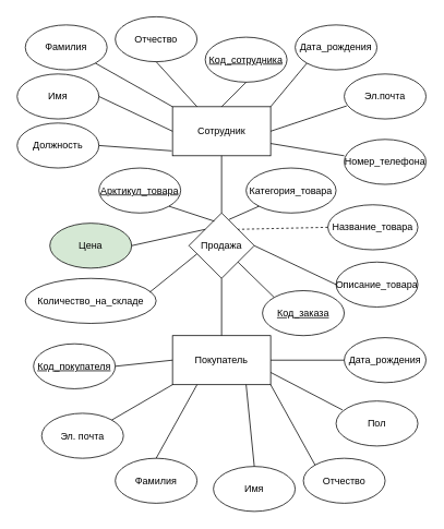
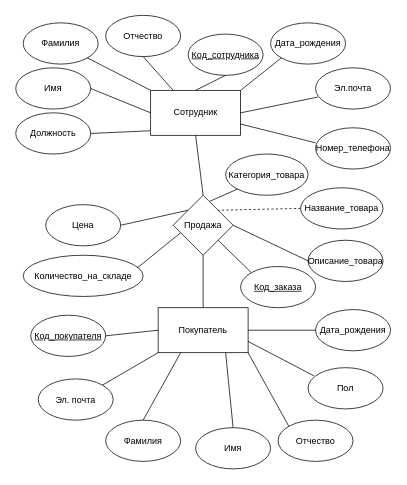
  <mxCell id="0" />
  <mxCell id="1" parent="0" />
- <mxCell id="2" value="Сотрудник" style="rounded=0;whiteSpace=wrap;html=1;" parent="1" vertex="1"><mxGeometry x="210" y="130" width="120" height="60" as="geometry" /></mxCell>
+ <mxCell id="2" value="Сотрудник" style="rounded=0;whiteSpace=wrap;html=1;" parent="1" vertex="1"><mxGeometry x="200" y="120" width="120" height="60" as="geometry" /></mxCell>
  <mxCell id="3" value="Покупатель" style="rounded=0;whiteSpace=wrap;html=1;" parent="1" vertex="1"><mxGeometry x="210" y="410" width="120" height="60" as="geometry" /></mxCell>
  <mxCell id="4" value="Продажа" style="rhombus;whiteSpace=wrap;html=1;" parent="1" vertex="1"><mxGeometry x="230" y="260" width="80" height="80" as="geometry" /></mxCell>
  <mxCell id="5" value="Эл. почта" style="ellipse;whiteSpace=wrap;html=1;" parent="1" vertex="1"><mxGeometry x="50" y="505" width="100" height="55" as="geometry" /></mxCell>
  <mxCell id="6" value="" style="endArrow=none;html=1;rounded=0;exitX=0;exitY=1;exitDx=0;exitDy=0;entryX=1;entryY=0;entryDx=0;entryDy=0;" parent="1" source="3" target="5" edge="1"><mxGeometry width="50" height="50" relative="1" as="geometry"><mxPoint x="240" y="460" as="sourcePoint" /><mxPoint x="290" y="410" as="targetPoint" /></mxGeometry></mxCell>
  <mxCell id="7" value="Фамилия" style="ellipse;whiteSpace=wrap;html=1;" parent="1" vertex="1"><mxGeometry x="140" y="560" width="100" height="55" as="geometry" /></mxCell>
  <mxCell id="8" value="" style="endArrow=none;html=1;rounded=0;exitX=0.25;exitY=1;exitDx=0;exitDy=0;entryX=0.5;entryY=0;entryDx=0;entryDy=0;" parent="1" source="3" target="7" edge="1"><mxGeometry width="50" height="50" relative="1" as="geometry"><mxPoint x="240" y="460" as="sourcePoint" /><mxPoint x="290" y="410" as="targetPoint" /></mxGeometry></mxCell>
  <mxCell id="9" value="Имя" style="ellipse;whiteSpace=wrap;html=1;" parent="1" vertex="1"><mxGeometry x="260" y="570" width="100" height="55" as="geometry" /></mxCell>
  <mxCell id="10" value="Отчество" style="ellipse;whiteSpace=wrap;html=1;" parent="1" vertex="1"><mxGeometry x="370" y="560" width="100" height="55" as="geometry" /></mxCell>
  <mxCell id="11" value="" style="endArrow=none;html=1;rounded=0;exitX=0.75;exitY=1;exitDx=0;exitDy=0;entryX=0.5;entryY=0;entryDx=0;entryDy=0;" parent="1" source="3" target="9" edge="1"><mxGeometry width="50" height="50" relative="1" as="geometry"><mxPoint x="250" y="480" as="sourcePoint" /><mxPoint x="240" y="550" as="targetPoint" /></mxGeometry></mxCell>
  <mxCell id="12" value="" style="endArrow=none;html=1;rounded=0;exitX=1;exitY=1;exitDx=0;exitDy=0;entryX=0;entryY=0;entryDx=0;entryDy=0;" parent="1" source="3" target="10" edge="1"><mxGeometry width="50" height="50" relative="1" as="geometry"><mxPoint x="260" y="490" as="sourcePoint" /><mxPoint x="250" y="560" as="targetPoint" /></mxGeometry></mxCell>
  <mxCell id="13" value="Код_покупателя" style="ellipse;whiteSpace=wrap;html=1;fontStyle=4" parent="1" vertex="1"><mxGeometry x="40" y="420" width="100" height="55" as="geometry" /></mxCell>
  <mxCell id="14" value="" style="endArrow=none;html=1;rounded=0;exitX=0;exitY=0.5;exitDx=0;exitDy=0;entryX=1;entryY=0.5;entryDx=0;entryDy=0;" parent="1" source="3" target="13" edge="1"><mxGeometry width="50" height="50" relative="1" as="geometry"><mxPoint x="220" y="480" as="sourcePoint" /><mxPoint x="130" y="490" as="targetPoint" /></mxGeometry></mxCell>
  <mxCell id="15" value="Пол" style="ellipse;whiteSpace=wrap;html=1;" parent="1" vertex="1"><mxGeometry x="410" y="490" width="100" height="55" as="geometry" /></mxCell>
  <mxCell id="16" value="Дата_рождения" style="ellipse;whiteSpace=wrap;html=1;" parent="1" vertex="1"><mxGeometry x="420" y="412.5" width="100" height="55" as="geometry" /></mxCell>
  <mxCell id="17" value="" style="endArrow=none;html=1;rounded=0;exitX=1;exitY=0.75;exitDx=0;exitDy=0;entryX=0.08;entryY=0.2;entryDx=0;entryDy=0;entryPerimeter=0;" parent="1" source="3" target="15" edge="1"><mxGeometry width="50" height="50" relative="1" as="geometry"><mxPoint x="340" y="480" as="sourcePoint" /><mxPoint x="394" y="578" as="targetPoint" /></mxGeometry></mxCell>
  <mxCell id="18" value="" style="endArrow=none;html=1;rounded=0;exitX=1;exitY=0.5;exitDx=0;exitDy=0;entryX=0;entryY=0.5;entryDx=0;entryDy=0;" parent="1" source="3" target="16" edge="1"><mxGeometry width="50" height="50" relative="1" as="geometry"><mxPoint x="340" y="465" as="sourcePoint" /><mxPoint x="440" y="533" as="targetPoint" /></mxGeometry></mxCell>
  <mxCell id="19" value="" style="endArrow=none;html=1;rounded=0;entryX=0.5;entryY=1;entryDx=0;entryDy=0;exitX=0.5;exitY=0;exitDx=0;exitDy=0;" parent="1" source="3" target="4" edge="1"><mxGeometry width="50" height="50" relative="1" as="geometry"><mxPoint x="240" y="560" as="sourcePoint" /><mxPoint x="290" y="510" as="targetPoint" /></mxGeometry></mxCell>
  <mxCell id="20" value="" style="endArrow=none;html=1;rounded=0;entryX=0.5;entryY=1;entryDx=0;entryDy=0;exitX=0.5;exitY=0;exitDx=0;exitDy=0;" parent="1" source="4" target="2" edge="1"><mxGeometry width="50" height="50" relative="1" as="geometry"><mxPoint x="280" y="420" as="sourcePoint" /><mxPoint x="280" y="350" as="targetPoint" /></mxGeometry></mxCell>
  <mxCell id="21" value="Фамилия" style="ellipse;whiteSpace=wrap;html=1;" parent="1" vertex="1"><mxGeometry x="30" y="30" width="100" height="55" as="geometry" /></mxCell>
  <mxCell id="22" value="Имя" style="ellipse;whiteSpace=wrap;html=1;" parent="1" vertex="1"><mxGeometry x="20" y="90" width="100" height="55" as="geometry" /></mxCell>
  <mxCell id="23" value="Отчество" style="ellipse;whiteSpace=wrap;html=1;" parent="1" vertex="1"><mxGeometry x="140" width="100" height="55" as="geometry" y="20" /></mxCell>
  <mxCell id="24" value="" style="endArrow=none;html=1;rounded=0;entryX=0;entryY=0.5;entryDx=0;entryDy=0;exitX=1;exitY=0.5;exitDx=0;exitDy=0;" parent="1" source="22" target="2" edge="1"><mxGeometry width="50" height="50" relative="1" as="geometry"><mxPoint x="110" y="150" as="sourcePoint" /><mxPoint x="70" y="230" as="targetPoint" /></mxGeometry></mxCell>
  <mxCell id="25" value="" style="endArrow=none;html=1;rounded=0;entryX=0;entryY=0;entryDx=0;entryDy=0;exitX=1;exitY=1;exitDx=0;exitDy=0;" parent="1" source="21" target="2" edge="1"><mxGeometry width="50" height="50" relative="1" as="geometry"><mxPoint x="120" y="158" as="sourcePoint" /><mxPoint x="220" y="170" as="targetPoint" /></mxGeometry></mxCell>
  <mxCell id="26" value="" style="endArrow=none;html=1;rounded=0;entryX=0.25;entryY=0;entryDx=0;entryDy=0;exitX=0.5;exitY=1;exitDx=0;exitDy=0;" parent="1" source="23" target="2" edge="1"><mxGeometry width="50" height="50" relative="1" as="geometry"><mxPoint x="130" y="168" as="sourcePoint" /><mxPoint x="230" y="180" as="targetPoint" /></mxGeometry></mxCell>
  <mxCell id="27" value="Код_сотрудника" style="ellipse;whiteSpace=wrap;html=1;horizontal=1;fontStyle=4" parent="1" vertex="1"><mxGeometry x="250" y="45" width="100" height="55" as="geometry" /></mxCell>
  <mxCell id="28" value="" style="endArrow=none;html=1;rounded=0;entryX=0.5;entryY=1;entryDx=0;entryDy=0;exitX=0.5;exitY=0;exitDx=0;exitDy=0;" parent="1" source="2" target="27" edge="1"><mxGeometry width="50" height="50" relative="1" as="geometry"><mxPoint x="100" y="290" as="sourcePoint" /><mxPoint x="150" y="240" as="targetPoint" /></mxGeometry></mxCell>
  <mxCell id="29" value="Дата_рождения" style="ellipse;whiteSpace=wrap;html=1;" parent="1" vertex="1"><mxGeometry x="360" y="30" width="100" height="55" as="geometry" /></mxCell>
  <mxCell id="30" value="" style="endArrow=none;html=1;rounded=0;entryX=0;entryY=1;entryDx=0;entryDy=0;exitX=1;exitY=0;exitDx=0;exitDy=0;" parent="1" source="2" target="29" edge="1"><mxGeometry width="50" height="50" relative="1" as="geometry"><mxPoint x="280" y="140" as="sourcePoint" /><mxPoint x="334" y="87" as="targetPoint" /></mxGeometry></mxCell>
  <mxCell id="31" value="Должность" style="ellipse;whiteSpace=wrap;html=1;" parent="1" vertex="1"><mxGeometry x="20" y="150" width="100" height="55" as="geometry" /></mxCell>
  <mxCell id="32" value="" style="endArrow=none;html=1;rounded=0;entryX=-0.008;entryY=0.9;entryDx=0;entryDy=0;exitX=1;exitY=0.5;exitDx=0;exitDy=0;entryPerimeter=0;" parent="1" source="31" target="2" edge="1"><mxGeometry width="50" height="50" relative="1" as="geometry"><mxPoint x="120" y="160" as="sourcePoint" /><mxPoint x="220" y="170" as="targetPoint" /></mxGeometry></mxCell>
  <mxCell id="33" value="" style="endArrow=none;html=1;rounded=0;entryX=0.03;entryY=0.709;entryDx=0;entryDy=0;exitX=1;exitY=0.5;exitDx=0;exitDy=0;entryPerimeter=0;" parent="1" source="2" target="50" edge="1"><mxGeometry width="50" height="50" relative="1" as="geometry"><mxPoint x="340" y="155" as="sourcePoint" /><mxPoint x="374.95" y="138.995" as="targetPoint" /></mxGeometry></mxCell>
  <mxCell id="34" value="Номер_телефона" style="ellipse;whiteSpace=wrap;html=1;" parent="1" vertex="1"><mxGeometry x="420" y="170" width="100" height="55" as="geometry" /></mxCell>
  <mxCell id="35" value="" style="endArrow=none;html=1;rounded=0;entryX=0;entryY=0.364;entryDx=0;entryDy=0;exitX=1;exitY=0.75;exitDx=0;exitDy=0;entryPerimeter=0;" parent="1" source="2" target="34" edge="1"><mxGeometry width="50" height="50" relative="1" as="geometry"><mxPoint x="340" y="185" as="sourcePoint" /><mxPoint x="390" y="198" as="targetPoint" /></mxGeometry></mxCell>
- <mxCell id="36" value="Цена" style="ellipse;whiteSpace=wrap;html=1;fillColor=#d5e8d4;" parent="1" vertex="1"><mxGeometry x="60" y="272.5" width="100" height="55" as="geometry" /></mxCell>
+ <mxCell id="36" value="Цена" style="ellipse;whiteSpace=wrap;html=1;" parent="1" vertex="1"><mxGeometry x="60" y="272.5" width="100" height="55" as="geometry" /></mxCell>
  <mxCell id="37" value="Код_заказа" style="ellipse;whiteSpace=wrap;html=1;fontStyle=4" parent="1" vertex="1"><mxGeometry x="320" y="355" width="100" height="55" as="geometry" /></mxCell>
  <mxCell id="38" value="Категория_товара" style="ellipse;whiteSpace=wrap;html=1;" parent="1" vertex="1"><mxGeometry x="300" y="205" width="110" height="55" as="geometry" /></mxCell>
  <mxCell id="39" value="Название_товара" style="ellipse;whiteSpace=wrap;html=1;" parent="1" vertex="1"><mxGeometry x="400" y="250" width="110" height="55" as="geometry" /></mxCell>
- <mxCell id="40" value="Арктикул_товара" style="ellipse;whiteSpace=wrap;html=1;fontStyle=4" parent="1" vertex="1"><mxGeometry x="120" y="205" width="100" height="55" as="geometry" /></mxCell>
  <mxCell id="41" value="Количество_на_складе" style="ellipse;whiteSpace=wrap;html=1;" parent="1" vertex="1"><mxGeometry x="30" y="340" width="160" height="55" as="geometry" /></mxCell>
  <mxCell id="42" value="Описание_товара" style="ellipse;whiteSpace=wrap;html=1;" parent="1" vertex="1"><mxGeometry x="410" y="320" width="100" height="55" as="geometry" /></mxCell>
  <mxCell id="43" value="" style="endArrow=none;html=1;rounded=0;exitX=0.125;exitY=0.625;exitDx=0;exitDy=0;entryX=0.95;entryY=0.309;entryDx=0;entryDy=0;exitPerimeter=0;entryPerimeter=0;" parent="1" source="4" target="41" edge="1"><mxGeometry width="50" height="50" relative="1" as="geometry"><mxPoint x="220" y="450" as="sourcePoint" /><mxPoint x="150" y="458" as="targetPoint" /></mxGeometry></mxCell>
  <mxCell id="44" value="" style="endArrow=none;html=1;rounded=0;exitX=0;exitY=0;exitDx=0;exitDy=0;entryX=1;entryY=0.5;entryDx=0;entryDy=0;" parent="1" source="4" target="36" edge="1"><mxGeometry width="50" height="50" relative="1" as="geometry"><mxPoint x="230" y="460" as="sourcePoint" /><mxPoint x="160" y="360" as="targetPoint" /></mxGeometry></mxCell>
- <mxCell id="45" value="" style="endArrow=none;html=1;rounded=0;exitX=0.388;exitY=0.125;exitDx=0;exitDy=0;entryX=1;entryY=1;entryDx=0;entryDy=0;exitPerimeter=0;" parent="1" source="4" target="40" edge="1"><mxGeometry width="50" height="50" relative="1" as="geometry"><mxPoint x="240" y="470" as="sourcePoint" /><mxPoint x="170" y="478" as="targetPoint" /></mxGeometry></mxCell>
  <mxCell id="46" value="" style="endArrow=none;html=1;rounded=0;exitX=1;exitY=1;exitDx=0;exitDy=0;entryX=0;entryY=0;entryDx=0;entryDy=0;" parent="1" source="4" target="37" edge="1"><mxGeometry width="50" height="50" relative="1" as="geometry"><mxPoint x="250" y="480" as="sourcePoint" /><mxPoint x="180" y="488" as="targetPoint" /></mxGeometry></mxCell>
  <mxCell id="47" value="" style="endArrow=none;html=1;rounded=0;exitX=0;exitY=0.5;exitDx=0;exitDy=0;entryX=1;entryY=0.5;entryDx=0;entryDy=0;" parent="1" source="42" target="4" edge="1"><mxGeometry width="50" height="50" relative="1" as="geometry"><mxPoint x="260" y="490" as="sourcePoint" /><mxPoint x="190" y="498" as="targetPoint" /></mxGeometry></mxCell>
  <mxCell id="48" value="" style="endArrow=none;html=1;rounded=0;exitX=0;exitY=0.5;exitDx=0;exitDy=0;entryX=1;entryY=0;entryDx=0;entryDy=0;dashed=1;" parent="1" source="39" target="4" edge="1"><mxGeometry width="50" height="50" relative="1" as="geometry"><mxPoint x="270" y="500" as="sourcePoint" /><mxPoint x="200" y="508" as="targetPoint" /></mxGeometry></mxCell>
  <mxCell id="49" value="" style="endArrow=none;html=1;rounded=0;exitX=0;exitY=1;exitDx=0;exitDy=0;entryX=0.613;entryY=0.1;entryDx=0;entryDy=0;entryPerimeter=0;" parent="1" source="38" target="4" edge="1"><mxGeometry width="50" height="50" relative="1" as="geometry"><mxPoint x="280" y="510" as="sourcePoint" /><mxPoint x="210" y="518" as="targetPoint" /></mxGeometry></mxCell>
  <mxCell id="50" value="Эл.почта" style="ellipse;whiteSpace=wrap;html=1;" vertex="1" parent="1"><mxGeometry x="420" y="90" width="100" height="55" as="geometry" /></mxCell>
